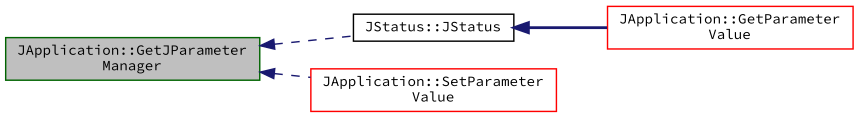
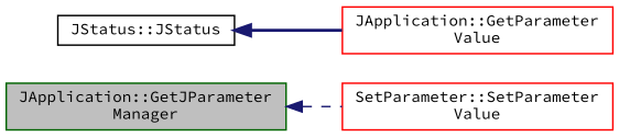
  digraph {
    fontname="Source Code Pro"
    rankdir=LR
    node [color=red fillcolor=white fontname="Source Code Pro" fontsize=10 shape=record style=filled]
    edge [color=midnightblue dir=back fontname="Source Code Pro" fontsize=10 labelfontname=Helvetica labelfontsize=10 style=dashed]
    n1 [color=darkgreen fillcolor=grey75 fontcolor=black height=0.2 label="JApplication::GetJParameter\lManager" width=0.4]
    n2 [color=black height=0.2 label="JStatus::JStatus" width=0.4]
-   n3 [height=0.2 label="JApplication::SetParameter\lValue" width=0.4]
+   n3 [height=0.2 label="SetParameter::SetParameter\lValue" width=0.4]
    n4 [height=0.2 label="JApplication::GetParameter\lValue" width=0.4]
-   n1 -> n2
    n1 -> n3
    n2 -> n4 [style=bold]
  }
